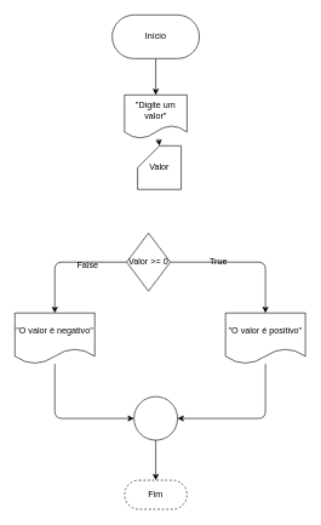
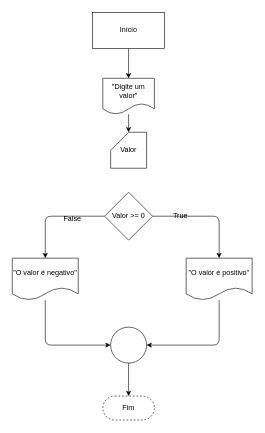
  <mxCell id="0" />
  <mxCell id="1" parent="0" />
  <mxCell id="2" style="edgeStyle=none;html=1;entryX=0.5;entryY=0;entryDx=0;entryDy=0;" edge="1" parent="1" source="3" target="5"><mxGeometry relative="1" as="geometry" /></mxCell>
- <mxCell id="3" value="Início" style="rounded=1;whiteSpace=wrap;html=1;arcSize=50;" parent="1" vertex="1"><mxGeometry x="154" y="20" width="120" height="60" as="geometry" /></mxCell>
+ <mxCell id="3" value="Início" style="whiteSpace=wrap;html=1;arcSize=50;rounded=0;" parent="1" vertex="1"><mxGeometry x="154" y="20" width="120" height="60" as="geometry" /></mxCell>
  <mxCell id="4" style="edgeStyle=none;html=1;entryX=0;entryY=0;entryDx=30;entryDy=0;entryPerimeter=0;" edge="1" parent="1" source="5" target="6"><mxGeometry relative="1" as="geometry" /></mxCell>
  <mxCell id="5" value="&quot;Digite um valor&quot;" style="shape=document;whiteSpace=wrap;html=1;boundedLbl=1;" vertex="1" parent="1"><mxGeometry x="171" y="130" width="86" height="60" as="geometry" /></mxCell>
- <mxCell id="6" value="Valor" style="shape=card;whiteSpace=wrap;html=1;" vertex="1" parent="1"><mxGeometry x="189" y="200" width="60" height="60" as="geometry" /></mxCell>
+ <mxCell id="6" value="Valor" style="shape=card;whiteSpace=wrap;html=1;" vertex="1" parent="1"><mxGeometry x="184" y="220" width="60" height="60" as="geometry" /></mxCell>
  <mxCell id="7" style="edgeStyle=none;html=1;entryX=0.5;entryY=0;entryDx=0;entryDy=0;" edge="1" parent="1" source="9" target="11"><mxGeometry relative="1" as="geometry"><Array as="points"><mxPoint x="365" y="360" /></Array></mxGeometry></mxCell>
  <mxCell id="8" style="edgeStyle=none;html=1;entryX=0.5;entryY=0;entryDx=0;entryDy=0;" edge="1" parent="1" source="9" target="13"><mxGeometry relative="1" as="geometry"><Array as="points"><mxPoint x="75" y="360" /></Array></mxGeometry></mxCell>
- <mxCell id="9" value="Valor &amp;gt;= 0" style="rhombus;whiteSpace=wrap;html=1;" vertex="1" parent="1"><mxGeometry x="174" y="320" width="60" height="80" as="geometry" /></mxCell>
+ <mxCell id="9" value="Valor &amp;gt;= 0" style="rhombus;whiteSpace=wrap;html=1;" vertex="1" parent="1"><mxGeometry x="174" y="320" width="80" height="80" as="geometry" /></mxCell>
  <mxCell id="10" style="edgeStyle=none;html=1;entryX=1;entryY=0.5;entryDx=0;entryDy=0;" edge="1" parent="1" source="11" target="17"><mxGeometry relative="1" as="geometry"><Array as="points"><mxPoint x="365" y="575" /></Array></mxGeometry></mxCell>
  <mxCell id="11" value="&quot;O valor é positivo&quot;" style="shape=document;whiteSpace=wrap;html=1;boundedLbl=1;" vertex="1" parent="1"><mxGeometry x="310" y="430" width="110" height="70" as="geometry" /></mxCell>
  <mxCell id="12" style="edgeStyle=none;html=1;entryX=0;entryY=0.5;entryDx=0;entryDy=0;" edge="1" parent="1" source="13" target="17"><mxGeometry relative="1" as="geometry"><Array as="points"><mxPoint x="75" y="575" /></Array></mxGeometry></mxCell>
  <mxCell id="13" value="&quot;O valor é negativo&quot;" style="shape=document;whiteSpace=wrap;html=1;boundedLbl=1;" vertex="1" parent="1"><mxGeometry x="20" y="430" width="110" height="70" as="geometry" /></mxCell>
  <mxCell id="14" value="True" style="text;html=1;align=center;verticalAlign=middle;resizable=0;points=[];autosize=1;strokeColor=none;fillColor=none;" vertex="1" parent="1"><mxGeometry x="280" y="350" width="40" height="20" as="geometry" /></mxCell>
  <mxCell id="15" value="False" style="text;html=1;align=center;verticalAlign=middle;resizable=0;points=[];autosize=1;strokeColor=none;fillColor=none;" vertex="1" parent="1"><mxGeometry x="100" y="355" width="40" height="20" as="geometry" /></mxCell>
  <mxCell id="16" style="edgeStyle=none;html=1;entryX=0.5;entryY=0;entryDx=0;entryDy=0;" edge="1" parent="1" source="17" target="18"><mxGeometry relative="1" as="geometry" /></mxCell>
  <mxCell id="17" value="" style="ellipse;whiteSpace=wrap;html=1;aspect=fixed;" vertex="1" parent="1"><mxGeometry x="184" y="545" width="60" height="60" as="geometry" /></mxCell>
  <mxCell id="18" value="Fim" style="rounded=1;whiteSpace=wrap;html=1;arcSize=50;dashed=1;" vertex="1" parent="1"><mxGeometry x="171" y="660" width="86" height="40" as="geometry" /></mxCell>
